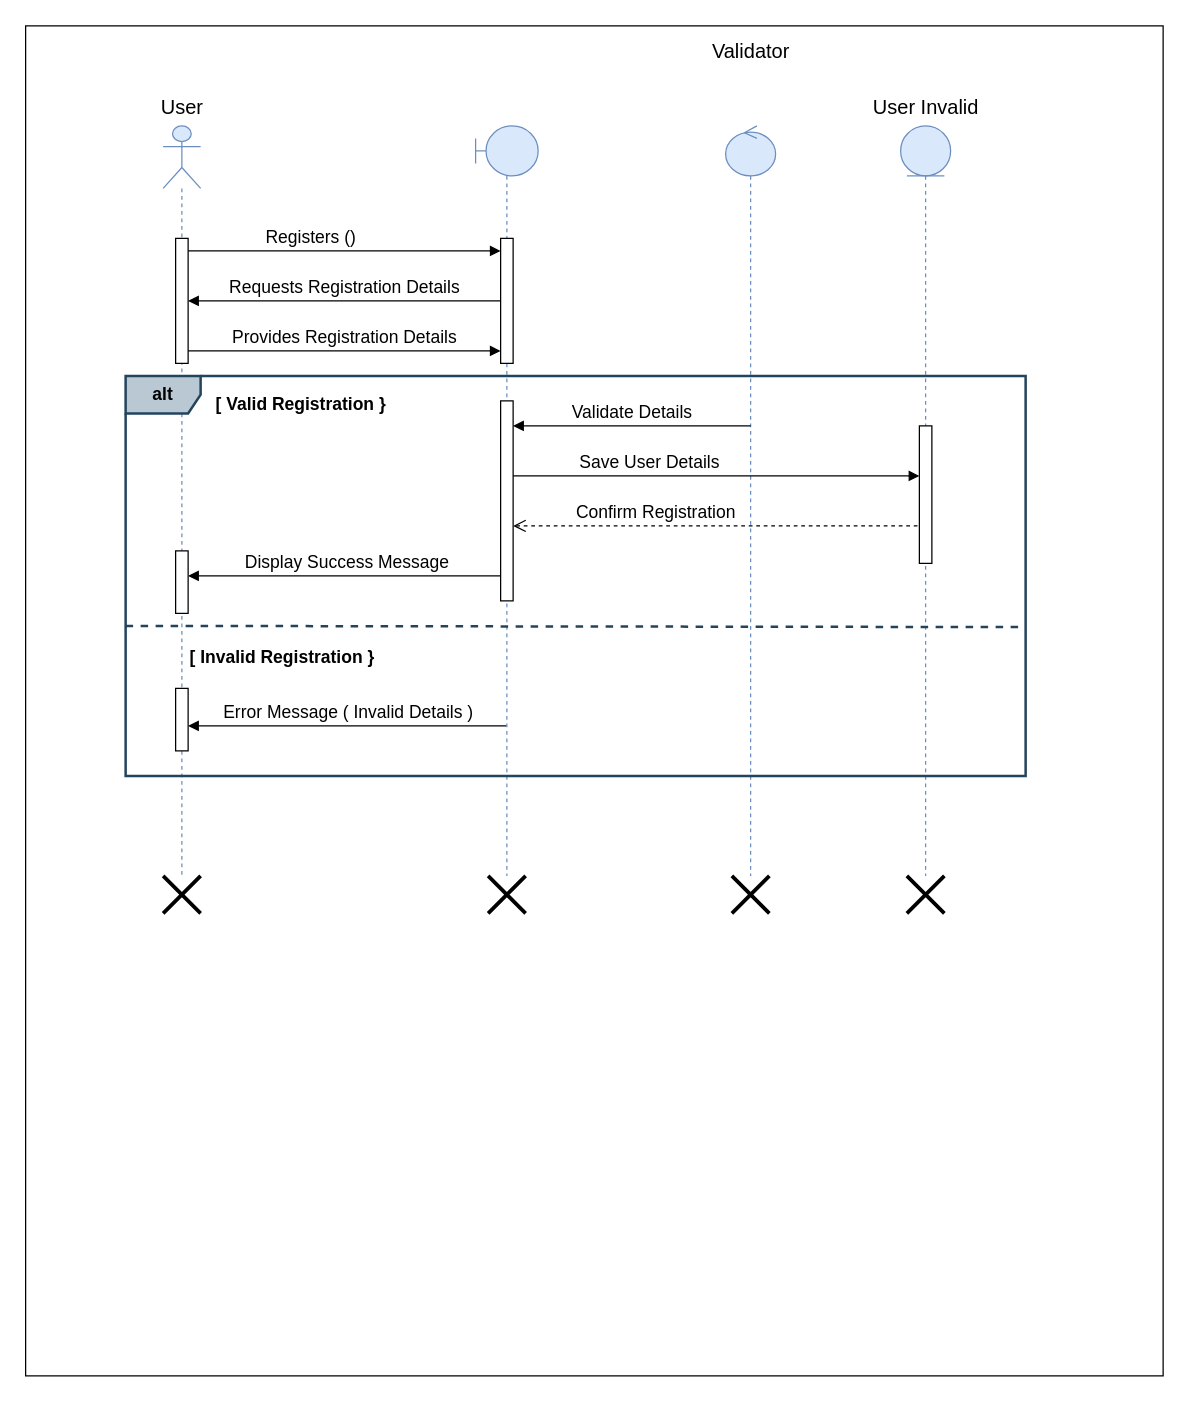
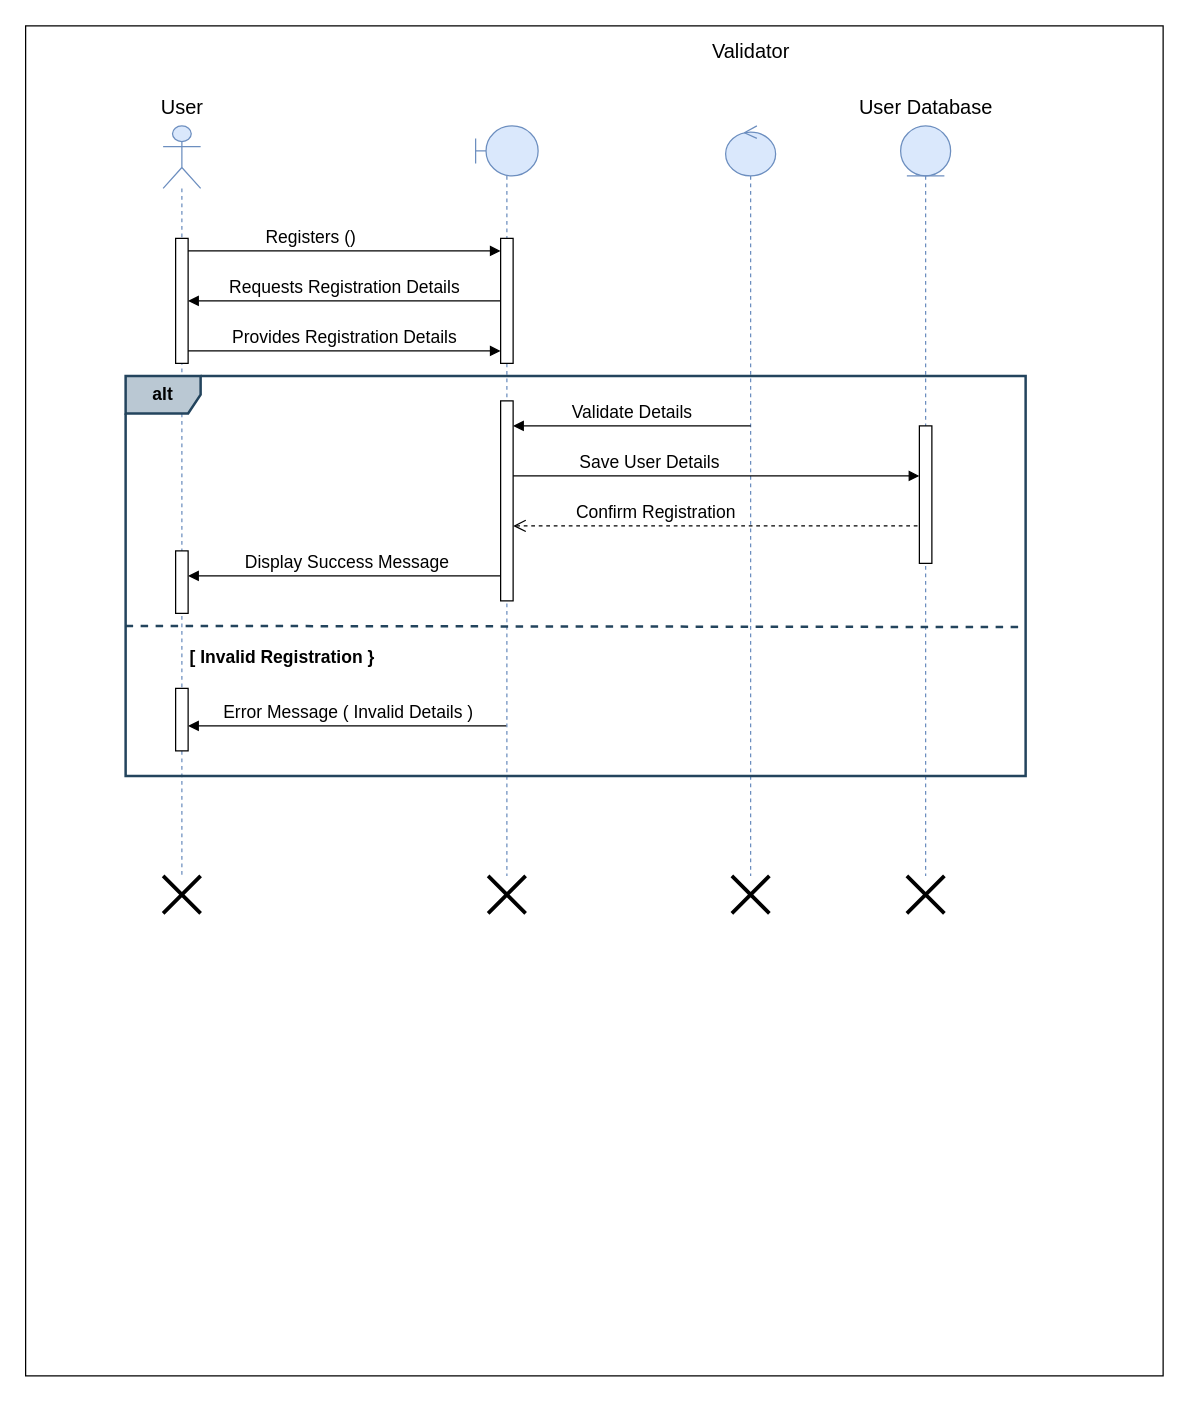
  <mxCell id="0" />
  <mxCell id="1" parent="0" />
  <mxCell id="2" value="" style="rounded=0;whiteSpace=wrap;html=1;" vertex="1" parent="1"><mxGeometry y="20" width="910" height="1080" as="geometry" x="20" /></mxCell>
  <mxCell id="3" value="" style="shape=umlLifeline;perimeter=lifelinePerimeter;whiteSpace=wrap;html=1;container=1;dropTarget=0;collapsible=0;recursiveResize=0;outlineConnect=0;portConstraint=eastwest;newEdgeStyle={&quot;curved&quot;:0,&quot;rounded&quot;:0};participant=umlActor;size=50;fillColor=#dae8fc;strokeColor=#6c8ebf;" vertex="1" parent="1"><mxGeometry x="130" y="100" width="30" height="600" as="geometry" /></mxCell>
  <mxCell id="4" value="" style="html=1;points=[[0,0,0,0,5],[0,1,0,0,-5],[1,0,0,0,5],[1,1,0,0,-5]];perimeter=orthogonalPerimeter;outlineConnect=0;targetShapes=umlLifeline;portConstraint=eastwest;newEdgeStyle={&quot;curved&quot;:0,&quot;rounded&quot;:0};" vertex="1" parent="3"><mxGeometry x="10" y="90" width="10" height="100" as="geometry" /></mxCell>
  <mxCell id="5" value="" style="shape=umlLifeline;perimeter=lifelinePerimeter;whiteSpace=wrap;html=1;container=1;dropTarget=0;collapsible=0;recursiveResize=0;outlineConnect=0;portConstraint=eastwest;newEdgeStyle={&quot;curved&quot;:0,&quot;rounded&quot;:0};participant=umlBoundary;size=40;fillColor=#dae8fc;strokeColor=#6c8ebf;" vertex="1" parent="1"><mxGeometry x="380" y="100" width="50" height="600" as="geometry" /></mxCell>
  <mxCell id="6" value="" style="html=1;points=[[0,0,0,0,5],[0,1,0,0,-5],[1,0,0,0,5],[1,1,0,0,-5]];perimeter=orthogonalPerimeter;outlineConnect=0;targetShapes=umlLifeline;portConstraint=eastwest;newEdgeStyle={&quot;curved&quot;:0,&quot;rounded&quot;:0};" vertex="1" parent="5"><mxGeometry x="20" y="90" width="10" height="100" as="geometry" /></mxCell>
  <mxCell id="7" value="" style="shape=umlLifeline;perimeter=lifelinePerimeter;whiteSpace=wrap;html=1;container=1;dropTarget=0;collapsible=0;recursiveResize=0;outlineConnect=0;portConstraint=eastwest;newEdgeStyle={&quot;curved&quot;:0,&quot;rounded&quot;:0};participant=umlControl;fillColor=#dae8fc;strokeColor=#6c8ebf;" vertex="1" parent="1"><mxGeometry x="580" y="100" width="40" height="600" as="geometry" /></mxCell>
  <mxCell id="8" value="" style="shape=umlLifeline;perimeter=lifelinePerimeter;whiteSpace=wrap;html=1;container=1;dropTarget=0;collapsible=0;recursiveResize=0;outlineConnect=0;portConstraint=eastwest;newEdgeStyle={&quot;curved&quot;:0,&quot;rounded&quot;:0};participant=umlEntity;fillColor=#dae8fc;strokeColor=#6c8ebf;" vertex="1" parent="1"><mxGeometry x="720" y="100" width="40" height="600" as="geometry" /></mxCell>
  <mxCell id="9" value="&lt;font style=&quot;font-size: 16px;&quot;&gt;User&lt;br&gt;&lt;/font&gt;" style="text;html=1;align=center;verticalAlign=middle;resizable=0;points=[];autosize=1;strokeColor=none;fillColor=none;" vertex="1" parent="1"><mxGeometry x="115" y="70" width="60" height="30" as="geometry" /></mxCell>
  <mxCell id="10" value="&lt;font style=&quot;font-size: 16px;&quot;&gt;Validator&lt;br&gt;&lt;/font&gt;" style="text;html=1;align=center;verticalAlign=middle;resizable=0;points=[];autosize=1;strokeColor=none;fillColor=none;" vertex="1" parent="1"><mxGeometry x="555" y="25" width="90" height="30" as="geometry" /></mxCell>
- <mxCell id="11" value="&lt;font style=&quot;font-size: 16px;&quot;&gt;User Invalid&lt;br&gt;&lt;/font&gt;" style="text;html=1;align=center;verticalAlign=middle;resizable=0;points=[];autosize=1;strokeColor=none;fillColor=none;" vertex="1" parent="1"><mxGeometry x="675" y="70" width="130" height="30" as="geometry" /></mxCell>
+ <mxCell id="11" value="&lt;font style=&quot;font-size: 16px;&quot;&gt;User Database&lt;br&gt;&lt;/font&gt;" style="text;html=1;align=center;verticalAlign=middle;resizable=0;points=[];autosize=1;strokeColor=none;fillColor=none;" vertex="1" parent="1"><mxGeometry x="675" y="70" width="130" height="30" as="geometry" /></mxCell>
  <mxCell id="12" value="&lt;font style=&quot;font-size: 14px;&quot;&gt;Registers ()&lt;br&gt;&lt;/font&gt;" style="html=1;verticalAlign=bottom;endArrow=block;curved=0;rounded=0;" edge="1" parent="1"><mxGeometry x="-0.214" width="80" relative="1" as="geometry"><mxPoint x="150" y="200" as="sourcePoint" /><mxPoint x="400" y="200" as="targetPoint" /><mxPoint as="offset" /></mxGeometry></mxCell>
  <mxCell id="13" value="&lt;font style=&quot;font-size: 14px;&quot;&gt;Requests Registration Details&lt;br&gt;&lt;/font&gt;" style="html=1;verticalAlign=bottom;endArrow=block;curved=0;rounded=0;" edge="1" parent="1"><mxGeometry width="80" relative="1" as="geometry"><mxPoint x="400" y="240" as="sourcePoint" /><mxPoint x="150" y="240" as="targetPoint" /></mxGeometry></mxCell>
  <mxCell id="14" value="&lt;font style=&quot;font-size: 14px;&quot;&gt;Provides Registration Details&lt;br&gt;&lt;/font&gt;" style="html=1;verticalAlign=bottom;endArrow=block;curved=0;rounded=0;" edge="1" parent="1"><mxGeometry width="80" relative="1" as="geometry"><mxPoint x="150" y="280" as="sourcePoint" /><mxPoint x="400" y="280" as="targetPoint" /></mxGeometry></mxCell>
  <mxCell id="15" value="&lt;b style=&quot;font-size: 14px;&quot;&gt;alt&lt;br&gt;&lt;/b&gt;" style="shape=umlFrame;whiteSpace=wrap;html=1;pointerEvents=0;strokeWidth=2;fillColor=#bac8d3;strokeColor=#23445d;" vertex="1" parent="1"><mxGeometry x="100" y="300" width="720" height="320" as="geometry" /></mxCell>
- <mxCell id="16" value="&lt;b&gt;&lt;font style=&quot;font-size: 14px;&quot;&gt;[ Valid Registration }&lt;/font&gt;&lt;/b&gt;" style="text;html=1;align=center;verticalAlign=middle;resizable=0;points=[];autosize=1;strokeColor=none;fillColor=none;" vertex="1" parent="1"><mxGeometry x="160" y="308" width="160" height="30" as="geometry" /></mxCell>
  <mxCell id="17" value="&lt;font style=&quot;font-size: 14px;&quot;&gt;Validate Details&lt;br&gt;&lt;/font&gt;" style="html=1;verticalAlign=bottom;endArrow=block;curved=0;rounded=0;" edge="1" parent="1" target="28"><mxGeometry width="80" relative="1" as="geometry"><mxPoint x="600" y="340" as="sourcePoint" /><mxPoint x="520" y="340" as="targetPoint" /></mxGeometry></mxCell>
  <mxCell id="18" value="&lt;font style=&quot;font-size: 14px;&quot;&gt;Save User Details&lt;br&gt;&lt;/font&gt;" style="html=1;verticalAlign=bottom;endArrow=block;curved=0;rounded=0;" edge="1" parent="1" target="29"><mxGeometry x="-0.312" width="80" relative="1" as="geometry"><mxPoint x="405" y="380" as="sourcePoint" /><mxPoint x="485" y="380" as="targetPoint" /><mxPoint as="offset" /></mxGeometry></mxCell>
  <mxCell id="19" value="&lt;font style=&quot;font-size: 14px;&quot;&gt;Confirm Registration&lt;br&gt;&lt;/font&gt;" style="html=1;verticalAlign=bottom;endArrow=open;dashed=1;endSize=8;curved=0;rounded=0;" edge="1" parent="1"><mxGeometry x="0.312" relative="1" as="geometry"><mxPoint x="739.5" y="420" as="sourcePoint" /><mxPoint x="410" y="420" as="targetPoint" /><mxPoint as="offset" /></mxGeometry></mxCell>
  <mxCell id="20" value="&lt;font style=&quot;font-size: 14px;&quot;&gt;Display Success Message&lt;br&gt;&lt;/font&gt;" style="html=1;verticalAlign=bottom;endArrow=block;curved=0;rounded=0;" edge="1" parent="1" target="30"><mxGeometry width="80" relative="1" as="geometry"><mxPoint x="405" y="460" as="sourcePoint" /><mxPoint x="210" y="460" as="targetPoint" /></mxGeometry></mxCell>
  <mxCell id="21" value="" style="endArrow=none;dashed=1;html=1;rounded=0;entryX=0.996;entryY=0.628;entryDx=0;entryDy=0;entryPerimeter=0;strokeWidth=2;fillColor=#bac8d3;strokeColor=#23445d;" edge="1" parent="1" target="15"><mxGeometry width="50" height="50" relative="1" as="geometry"><mxPoint x="100" y="500" as="sourcePoint" /><mxPoint x="810" y="500" as="targetPoint" /></mxGeometry></mxCell>
  <mxCell id="22" value="&lt;b&gt;&lt;font style=&quot;font-size: 14px;&quot;&gt;[ Invalid Registration }&lt;/font&gt;&lt;/b&gt;" style="text;html=1;align=center;verticalAlign=middle;resizable=0;points=[];autosize=1;strokeColor=none;fillColor=none;" vertex="1" parent="1"><mxGeometry x="140" y="510" width="170" height="30" as="geometry" /></mxCell>
  <mxCell id="23" value="&lt;font style=&quot;font-size: 14px;&quot;&gt;Error Message ( Invalid Details )&lt;br&gt;&lt;/font&gt;" style="html=1;verticalAlign=bottom;endArrow=block;curved=0;rounded=0;" edge="1" parent="1"><mxGeometry width="80" relative="1" as="geometry"><mxPoint x="404.5" y="580" as="sourcePoint" /><mxPoint x="150" y="580" as="targetPoint" /></mxGeometry></mxCell>
  <mxCell id="24" value="" style="shape=umlDestroy;whiteSpace=wrap;html=1;strokeWidth=3;targetShapes=umlLifeline;" vertex="1" parent="1"><mxGeometry x="130" y="700" width="30" height="30" as="geometry" /></mxCell>
  <mxCell id="25" value="" style="shape=umlDestroy;whiteSpace=wrap;html=1;strokeWidth=3;targetShapes=umlLifeline;" vertex="1" parent="1"><mxGeometry x="390" y="700" width="30" height="30" as="geometry" /></mxCell>
  <mxCell id="26" value="" style="shape=umlDestroy;whiteSpace=wrap;html=1;strokeWidth=3;targetShapes=umlLifeline;" vertex="1" parent="1"><mxGeometry x="585" y="700" width="30" height="30" as="geometry" /></mxCell>
  <mxCell id="27" value="" style="shape=umlDestroy;whiteSpace=wrap;html=1;strokeWidth=3;targetShapes=umlLifeline;" vertex="1" parent="1"><mxGeometry x="725" y="700" width="30" height="30" as="geometry" /></mxCell>
  <mxCell id="28" value="" style="html=1;points=[[0,0,0,0,5],[0,1,0,0,-5],[1,0,0,0,5],[1,1,0,0,-5]];perimeter=orthogonalPerimeter;outlineConnect=0;targetShapes=umlLifeline;portConstraint=eastwest;newEdgeStyle={&quot;curved&quot;:0,&quot;rounded&quot;:0};" vertex="1" parent="1"><mxGeometry x="400" y="320" width="10" height="160" as="geometry" /></mxCell>
  <mxCell id="29" value="" style="html=1;points=[[0,0,0,0,5],[0,1,0,0,-5],[1,0,0,0,5],[1,1,0,0,-5]];perimeter=orthogonalPerimeter;outlineConnect=0;targetShapes=umlLifeline;portConstraint=eastwest;newEdgeStyle={&quot;curved&quot;:0,&quot;rounded&quot;:0};" vertex="1" parent="1"><mxGeometry x="735" y="340" width="10" height="110" as="geometry" /></mxCell>
  <mxCell id="30" value="" style="html=1;points=[[0,0,0,0,5],[0,1,0,0,-5],[1,0,0,0,5],[1,1,0,0,-5]];perimeter=orthogonalPerimeter;outlineConnect=0;targetShapes=umlLifeline;portConstraint=eastwest;newEdgeStyle={&quot;curved&quot;:0,&quot;rounded&quot;:0};" vertex="1" parent="1"><mxGeometry x="140" y="440" width="10" height="50" as="geometry" /></mxCell>
  <mxCell id="31" value="" style="html=1;points=[[0,0,0,0,5],[0,1,0,0,-5],[1,0,0,0,5],[1,1,0,0,-5]];perimeter=orthogonalPerimeter;outlineConnect=0;targetShapes=umlLifeline;portConstraint=eastwest;newEdgeStyle={&quot;curved&quot;:0,&quot;rounded&quot;:0};" vertex="1" parent="1"><mxGeometry x="140" y="550" width="10" height="50" as="geometry" /></mxCell>
